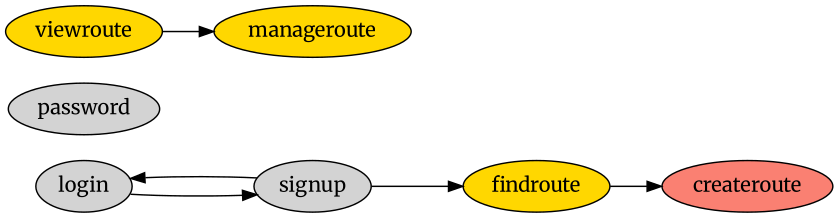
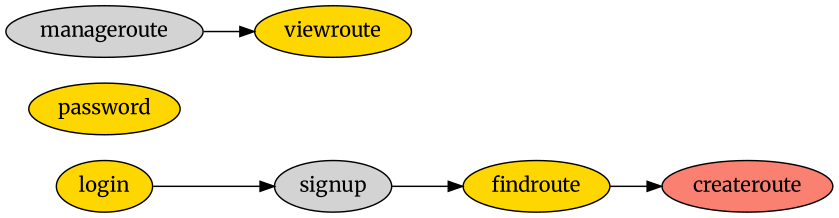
  digraph {
    compound=true
    fontname=Merriweather
    rankdir=LR
    splines=true
    node [fillcolor=lightgrey fontname=Merriweather style=filled]
    edge [fontname=Merriweather]
-   login
+   login [fillcolor=gold]
    signup
    findroute [fillcolor=gold]
    createroute [fillcolor=salmon]
-   password
+   password [fillcolor=gold]
    viewroute [fillcolor=gold]
-   manageroute [fillcolor=gold]
+   manageroute
    login -> signup
-   signup -> login
    signup -> findroute
    findroute -> createroute
-   viewroute -> manageroute
+   manageroute -> viewroute
  }
